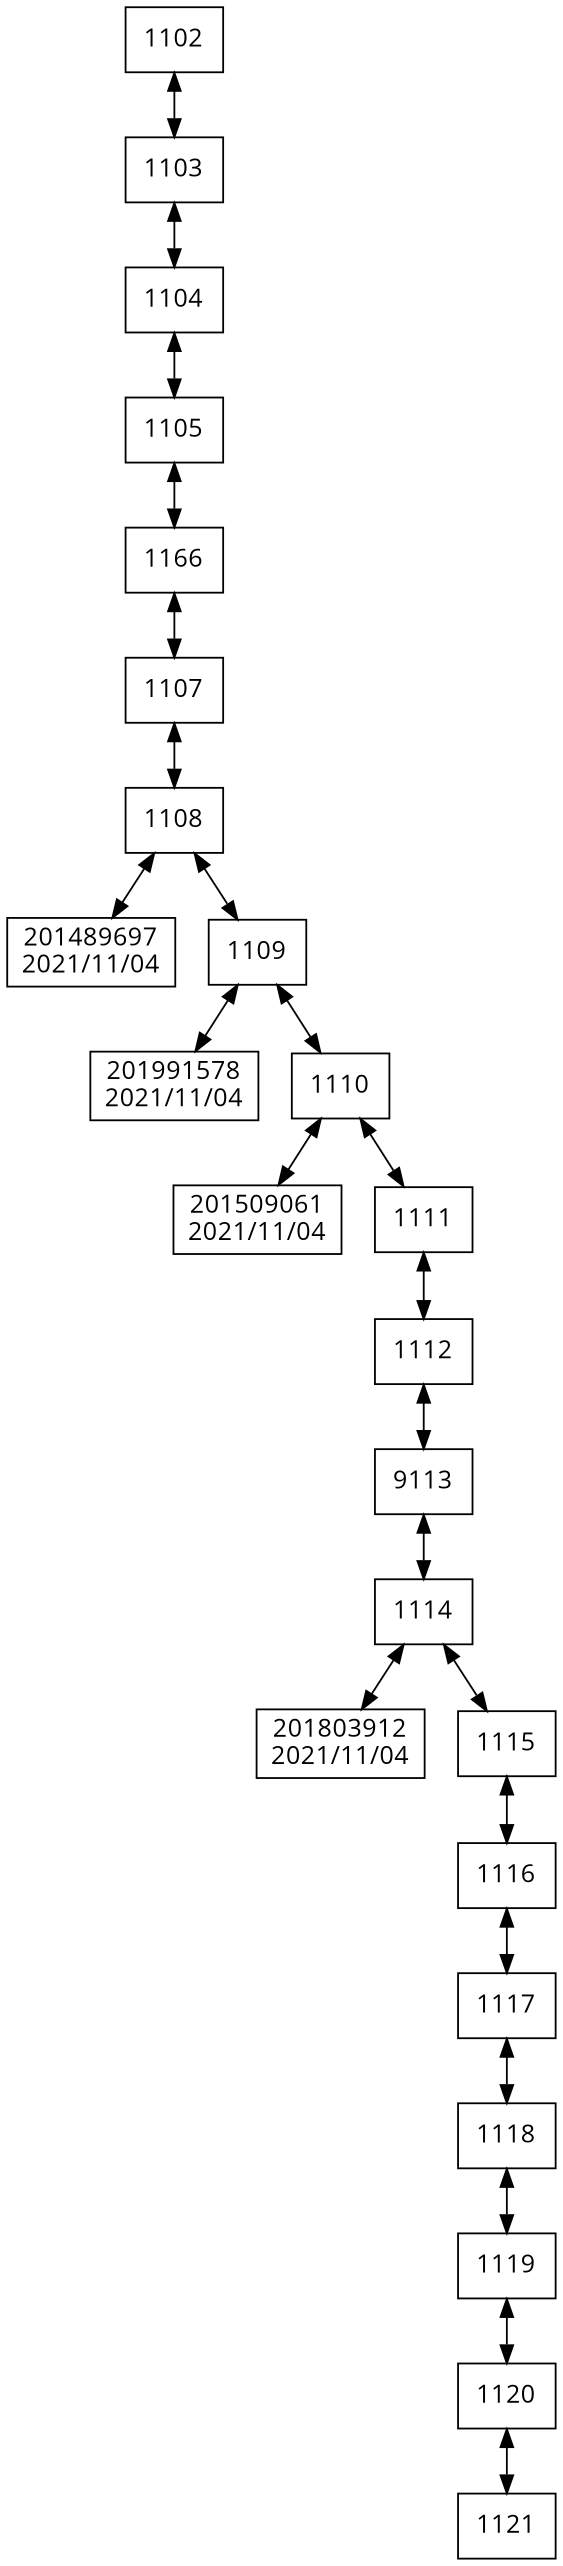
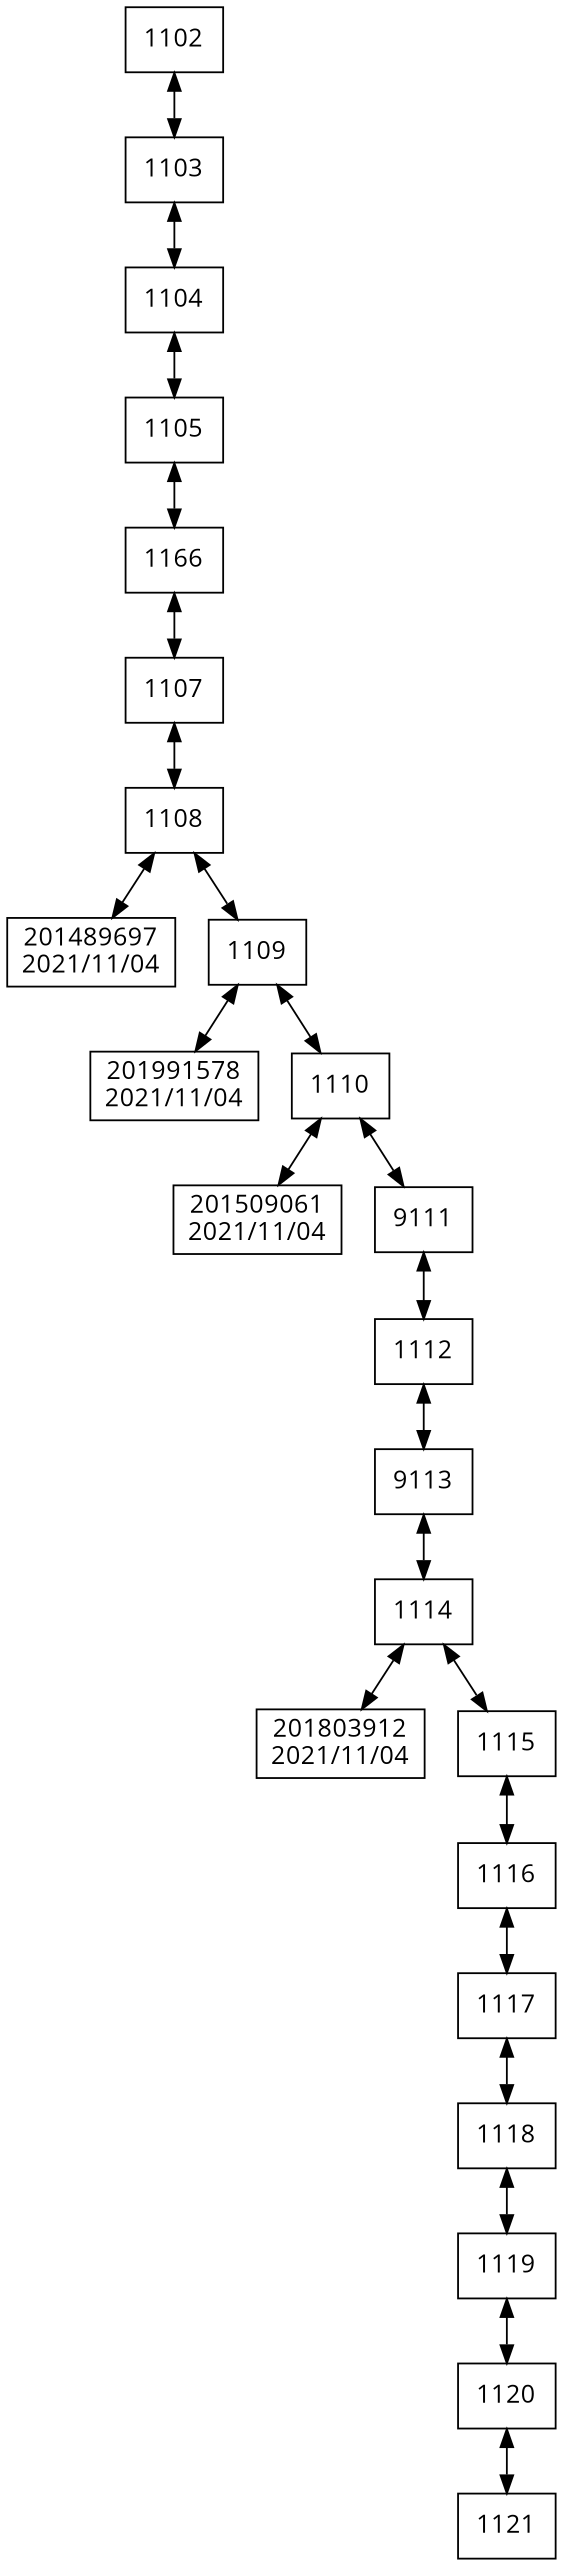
  digraph {
    compound=true
    fontname="Open Sans"
    rankdir=TB
    node [fontname="Open Sans" shape=box]
    edge [dir=both fontname="Open Sans"]
    n1 [label=1102]
    n2 [label=1103]
    n3 [label=1104]
    n4 [label=1105]
    n5 [label=1166]
    n6 [label=1107]
    n7 [label=1108]
    n8 [label="201489697\n2021/11/04"]
    n9 [label=1109]
    n10 [label="201991578\n2021/11/04"]
    n11 [label=1110]
    n12 [label="201509061\n2021/11/04"]
-   n13 [label=1111]
+   n13 [label=9111]
    n14 [label=1112]
    n15 [label=9113]
    n16 [label=1114]
    n17 [label="201803912\n2021/11/04"]
    n18 [label=1115]
    n19 [label=1116]
    n20 [label=1117]
    n21 [label=1118]
    n22 [label=1119]
    n23 [label=1120]
    n24 [label=1121]
    n1 -> n2
    n2 -> n3
    n3 -> n4
    n4 -> n5
    n5 -> n6
    n6 -> n7
    n7 -> n8
    n7 -> n9
    n9 -> n10
    n9 -> n11
    n11 -> n12
    n11 -> n13
    n13 -> n14
    n14 -> n15
    n15 -> n16
    n16 -> n17
    n16 -> n18
    n18 -> n19
    n19 -> n20
    n20 -> n21
    n21 -> n22
    n22 -> n23
    n23 -> n24
  }
